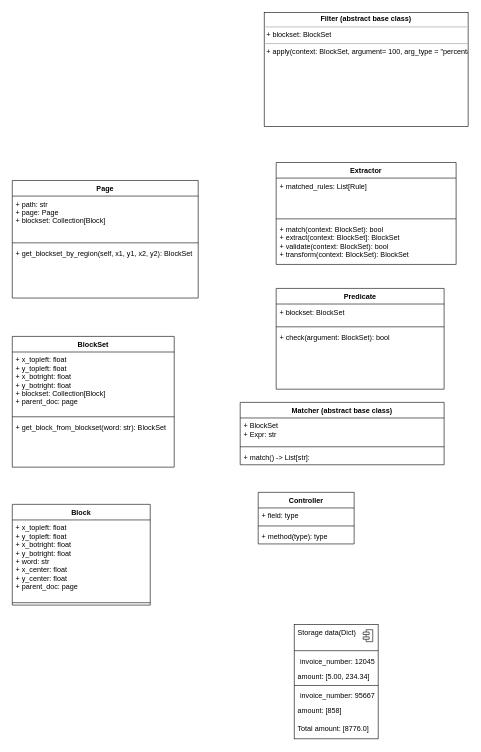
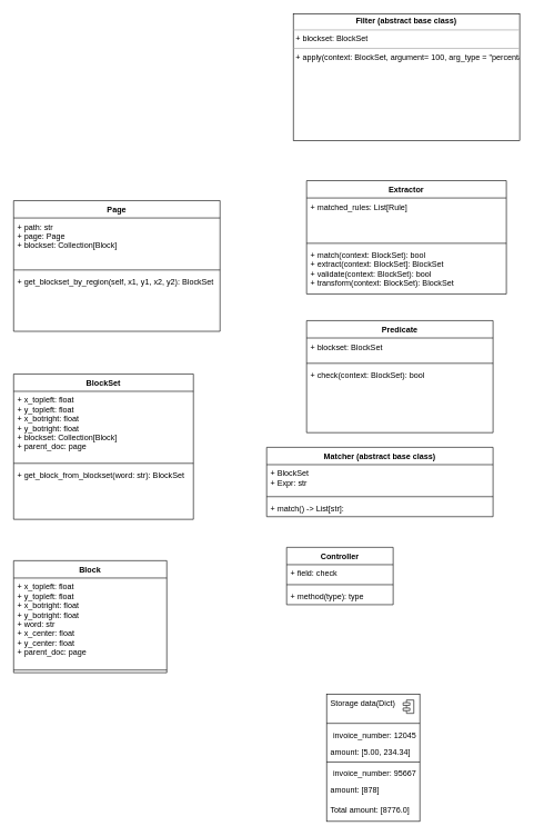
  <mxCell id="0" />
  <mxCell id="1" parent="0" />
  <mxCell id="2" value="BlockSet" style="swimlane;fontStyle=1;align=center;verticalAlign=top;childLayout=stackLayout;horizontal=1;startSize=26;horizontalStack=0;resizeParent=1;resizeParentMax=0;resizeLast=0;collapsible=1;marginBottom=0;" parent="1" vertex="1"><mxGeometry x="20" y="560" width="270" height="218" as="geometry" /></mxCell>
  <mxCell id="3" value="+ x_topleft: float&#10;+ y_topleft: float&#10;+ x_botright: float&#10;+ y_botright: float&#10;+ blockset: Collection[Block]&#10;+ parent_doc: page" style="text;strokeColor=none;fillColor=none;align=left;verticalAlign=top;spacingLeft=4;spacingRight=4;overflow=hidden;rotatable=0;points=[[0,0.5],[1,0.5]];portConstraint=eastwest;" parent="2" vertex="1"><mxGeometry y="26" width="270" height="104" as="geometry" /></mxCell>
  <mxCell id="4" value="" style="line;strokeWidth=1;fillColor=none;align=left;verticalAlign=middle;spacingTop=-1;spacingLeft=3;spacingRight=3;rotatable=0;labelPosition=right;points=[];portConstraint=eastwest;" parent="2" vertex="1"><mxGeometry y="130" width="270" height="8" as="geometry" /></mxCell>
  <mxCell id="5" value="+ get_block_from_blockset(word: str): BlockSet" style="text;strokeColor=none;fillColor=none;align=left;verticalAlign=top;spacingLeft=4;spacingRight=4;overflow=hidden;rotatable=0;points=[[0,0.5],[1,0.5]];portConstraint=eastwest;" parent="2" vertex="1"><mxGeometry y="138" width="270" height="80" as="geometry" /></mxCell>
  <mxCell id="6" value="Block" style="swimlane;fontStyle=1;align=center;verticalAlign=top;childLayout=stackLayout;horizontal=1;startSize=26;horizontalStack=0;resizeParent=1;resizeParentMax=0;resizeLast=0;collapsible=1;marginBottom=0;" parent="1" vertex="1"><mxGeometry x="20" y="840" width="230" height="168" as="geometry" /></mxCell>
  <mxCell id="7" value="+ x_topleft: float&#10;+ y_topleft: float&#10;+ x_botright: float&#10;+ y_botright: float &#10;+ word: str&#10;+ x_center: float&#10;+ y_center: float&#10;+ parent_doc: page" style="text;strokeColor=none;fillColor=none;align=left;verticalAlign=top;spacingLeft=4;spacingRight=4;overflow=hidden;rotatable=0;points=[[0,0.5],[1,0.5]];portConstraint=eastwest;" parent="6" vertex="1"><mxGeometry y="26" width="230" height="134" as="geometry" /></mxCell>
  <mxCell id="8" value="" style="line;strokeWidth=1;fillColor=none;align=left;verticalAlign=middle;spacingTop=-1;spacingLeft=3;spacingRight=3;rotatable=0;labelPosition=right;points=[];portConstraint=eastwest;" parent="6" vertex="1"><mxGeometry y="160" width="230" height="8" as="geometry" /></mxCell>
  <mxCell id="9" value="Page" style="swimlane;fontStyle=1;align=center;verticalAlign=top;childLayout=stackLayout;horizontal=1;startSize=26;horizontalStack=0;resizeParent=1;resizeParentMax=0;resizeLast=0;collapsible=1;marginBottom=0;" parent="1" vertex="1"><mxGeometry x="20" y="300" width="310" height="196" as="geometry" /></mxCell>
  <mxCell id="10" value="+ path: str&#10;+ page: Page&#10;+ blockset: Collection[Block]" style="text;strokeColor=none;fillColor=none;align=left;verticalAlign=top;spacingLeft=4;spacingRight=4;overflow=hidden;rotatable=0;points=[[0,0.5],[1,0.5]];portConstraint=eastwest;" parent="9" vertex="1"><mxGeometry y="26" width="310" height="74" as="geometry" /></mxCell>
  <mxCell id="11" value="" style="line;strokeWidth=1;fillColor=none;align=left;verticalAlign=middle;spacingTop=-1;spacingLeft=3;spacingRight=3;rotatable=0;labelPosition=right;points=[];portConstraint=eastwest;" parent="9" vertex="1"><mxGeometry y="100" width="310" height="8" as="geometry" /></mxCell>
  <mxCell id="12" value="+ get_blockset_by_region(self, x1, y1, x2, y2): BlockSet" style="text;strokeColor=none;fillColor=none;align=left;verticalAlign=top;spacingLeft=4;spacingRight=4;overflow=hidden;rotatable=0;points=[[0,0.5],[1,0.5]];portConstraint=eastwest;" parent="9" vertex="1"><mxGeometry y="108" width="310" height="88" as="geometry" /></mxCell>
  <mxCell id="13" value="Extractor" style="swimlane;fontStyle=1;align=center;verticalAlign=top;childLayout=stackLayout;horizontal=1;startSize=26;horizontalStack=0;resizeParent=1;resizeParentMax=0;resizeLast=0;collapsible=1;marginBottom=0;" parent="1" vertex="1"><mxGeometry x="460" y="270" width="300" height="170" as="geometry" /></mxCell>
  <mxCell id="14" value="+ matched_rules: List[Rule]" style="text;strokeColor=none;fillColor=none;align=left;verticalAlign=top;spacingLeft=4;spacingRight=4;overflow=hidden;rotatable=0;points=[[0,0.5],[1,0.5]];portConstraint=eastwest;" parent="13" vertex="1"><mxGeometry y="26" width="300" height="64" as="geometry" /></mxCell>
  <mxCell id="15" value="" style="line;strokeWidth=1;fillColor=none;align=left;verticalAlign=middle;spacingTop=-1;spacingLeft=3;spacingRight=3;rotatable=0;labelPosition=right;points=[];portConstraint=eastwest;" parent="13" vertex="1"><mxGeometry y="90" width="300" height="8" as="geometry" /></mxCell>
  <mxCell id="16" value="+ match(context: BlockSet): bool&#10;+ extract(context: BlockSet]: BlockSet&#10;+ validate(context: BlockSet): bool&#10;+ transform(context: BlockSet): BlockSet" style="text;strokeColor=none;fillColor=none;align=left;verticalAlign=top;spacingLeft=4;spacingRight=4;overflow=hidden;rotatable=0;points=[[0,0.5],[1,0.5]];portConstraint=eastwest;" parent="13" vertex="1"><mxGeometry y="98" width="300" height="72" as="geometry" /></mxCell>
  <mxCell id="17" value="Predicate" style="swimlane;fontStyle=1;align=center;verticalAlign=top;childLayout=stackLayout;horizontal=1;startSize=26;horizontalStack=0;resizeParent=1;resizeParentMax=0;resizeLast=0;collapsible=1;marginBottom=0;" parent="1" vertex="1"><mxGeometry x="460" y="480" width="280" height="168" as="geometry" /></mxCell>
  <mxCell id="18" value="+ blockset: BlockSet" style="text;strokeColor=none;fillColor=none;align=left;verticalAlign=top;spacingLeft=4;spacingRight=4;overflow=hidden;rotatable=0;points=[[0,0.5],[1,0.5]];portConstraint=eastwest;" parent="17" vertex="1"><mxGeometry y="26" width="280" height="34" as="geometry" /></mxCell>
  <mxCell id="19" value="" style="line;strokeWidth=1;fillColor=none;align=left;verticalAlign=middle;spacingTop=-1;spacingLeft=3;spacingRight=3;rotatable=0;labelPosition=right;points=[];portConstraint=eastwest;" parent="17" vertex="1"><mxGeometry y="60" width="280" height="8" as="geometry" /></mxCell>
- <mxCell id="20" value="+ check(argument: BlockSet): bool" style="text;strokeColor=none;fillColor=none;align=left;verticalAlign=top;spacingLeft=4;spacingRight=4;overflow=hidden;rotatable=0;points=[[0,0.5],[1,0.5]];portConstraint=eastwest;" parent="17" vertex="1"><mxGeometry y="68" width="280" height="100" as="geometry" /></mxCell>
+ <mxCell id="20" value="+ check(context: BlockSet): bool" style="text;strokeColor=none;fillColor=none;align=left;verticalAlign=top;spacingLeft=4;spacingRight=4;overflow=hidden;rotatable=0;points=[[0,0.5],[1,0.5]];portConstraint=eastwest;" parent="17" vertex="1"><mxGeometry y="68" width="280" height="100" as="geometry" /></mxCell>
  <mxCell id="21" value="" style="fontStyle=1;align=center;verticalAlign=top;childLayout=stackLayout;horizontal=1;horizontalStack=0;resizeParent=1;resizeParentMax=0;resizeLast=0;marginBottom=0;" parent="1" vertex="1"><mxGeometry x="490" y="1040" width="140" height="191" as="geometry" /></mxCell>
  <mxCell id="22" value="Storage data(Dict)" style="html=1;align=left;spacingLeft=4;verticalAlign=top;strokeColor=none;fillColor=none;" parent="21" vertex="1"><mxGeometry width="140" height="40" as="geometry" /></mxCell>
  <mxCell id="23" value="" style="shape=module;jettyWidth=10;jettyHeight=4;" parent="22" vertex="1"><mxGeometry x="1" width="16" height="20" relative="1" as="geometry"><mxPoint x="-25" y="9" as="offset" /></mxGeometry></mxCell>
  <mxCell id="24" value="" style="line;strokeWidth=1;fillColor=none;align=left;verticalAlign=middle;spacingTop=-1;spacingLeft=3;spacingRight=3;rotatable=0;labelPosition=right;points=[];portConstraint=eastwest;" parent="21" vertex="1"><mxGeometry y="40" width="140" height="8" as="geometry" /></mxCell>
  <mxCell id="25" value="invoice_number: 12045" style="html=1;align=center;spacingLeft=4;verticalAlign=top;strokeColor=none;fillColor=none;" parent="21" vertex="1"><mxGeometry y="48" width="140" height="25" as="geometry" /></mxCell>
  <mxCell id="26" value="amount: [5.00, 234.34]" style="html=1;align=left;spacingLeft=4;verticalAlign=top;strokeColor=none;fillColor=none;" parent="21" vertex="1"><mxGeometry y="73" width="140" height="25" as="geometry" /></mxCell>
  <mxCell id="27" value="" style="line;strokeWidth=1;fillColor=none;align=left;verticalAlign=middle;spacingTop=-1;spacingLeft=3;spacingRight=3;rotatable=0;labelPosition=right;points=[];portConstraint=eastwest;" parent="21" vertex="1"><mxGeometry y="98" width="140" height="8" as="geometry" /></mxCell>
  <mxCell id="28" value="invoice_number: 95667" style="html=1;align=center;spacingLeft=4;verticalAlign=top;strokeColor=none;fillColor=none;" parent="21" vertex="1"><mxGeometry y="106" width="140" height="25" as="geometry" /></mxCell>
- <mxCell id="29" value="amount: [858]" style="html=1;align=left;spacingLeft=4;verticalAlign=top;strokeColor=none;fillColor=none;" parent="21" vertex="1"><mxGeometry y="131" width="140" height="30" as="geometry" /></mxCell>
+ <mxCell id="29" value="amount: [878]" style="html=1;align=left;spacingLeft=4;verticalAlign=top;strokeColor=none;fillColor=none;" parent="21" vertex="1"><mxGeometry y="131" width="140" height="30" as="geometry" /></mxCell>
  <mxCell id="30" value="Total amount: [8776.0]" style="html=1;align=left;spacingLeft=4;verticalAlign=top;strokeColor=none;fillColor=none;" parent="21" vertex="1"><mxGeometry y="161" width="140" height="30" as="geometry" /></mxCell>
  <mxCell id="31" value="&lt;p style=&quot;margin: 0px ; margin-top: 4px ; text-align: center&quot;&gt;&lt;b&gt;Filter (abstract base class)&lt;/b&gt;&lt;/p&gt;&lt;hr size=&quot;1&quot;&gt;&lt;p style=&quot;margin: 0px ; margin-left: 4px&quot;&gt;+ blockset: BlockSet&lt;/p&gt;&lt;hr size=&quot;1&quot;&gt;&lt;p style=&quot;margin: 0px ; margin-left: 4px&quot;&gt;+ apply(context: BlockSet, argument= 100, arg_type = &quot;percentage&quot;) -&amp;gt; BlockSet:&lt;/p&gt;" style="verticalAlign=top;align=left;overflow=fill;fontSize=12;fontFamily=Helvetica;html=1;" vertex="1" parent="1"><mxGeometry x="440" y="20" width="340" height="190" as="geometry" /></mxCell>
  <mxCell id="32" value="Matcher (abstract base class)" style="swimlane;fontStyle=1;align=center;verticalAlign=top;childLayout=stackLayout;horizontal=1;startSize=26;horizontalStack=0;resizeParent=1;resizeParentMax=0;resizeLast=0;collapsible=1;marginBottom=0;" vertex="1" parent="1"><mxGeometry x="400" y="670" width="340" height="104" as="geometry" /></mxCell>
  <mxCell id="33" value="+ BlockSet&#10;+ Expr: str" style="text;strokeColor=none;fillColor=none;align=left;verticalAlign=top;spacingLeft=4;spacingRight=4;overflow=hidden;rotatable=0;points=[[0,0.5],[1,0.5]];portConstraint=eastwest;" vertex="1" parent="32"><mxGeometry y="26" width="340" height="44" as="geometry" /></mxCell>
  <mxCell id="34" value="" style="line;strokeWidth=1;fillColor=none;align=left;verticalAlign=middle;spacingTop=-1;spacingLeft=3;spacingRight=3;rotatable=0;labelPosition=right;points=[];portConstraint=eastwest;" vertex="1" parent="32"><mxGeometry y="70" width="340" height="8" as="geometry" /></mxCell>
  <mxCell id="35" value="+ match() -&gt; List[str]:" style="text;strokeColor=none;fillColor=none;align=left;verticalAlign=top;spacingLeft=4;spacingRight=4;overflow=hidden;rotatable=0;points=[[0,0.5],[1,0.5]];portConstraint=eastwest;" vertex="1" parent="32"><mxGeometry y="78" width="340" height="26" as="geometry" /></mxCell>
  <mxCell id="36" value="Controller" style="swimlane;fontStyle=1;align=center;verticalAlign=top;childLayout=stackLayout;horizontal=1;startSize=26;horizontalStack=0;resizeParent=1;resizeParentMax=0;resizeLast=0;collapsible=1;marginBottom=0;" vertex="1" parent="1"><mxGeometry x="430" y="820" width="160" height="86" as="geometry" /></mxCell>
- <mxCell id="37" value="+ field: type" style="text;strokeColor=none;fillColor=none;align=left;verticalAlign=top;spacingLeft=4;spacingRight=4;overflow=hidden;rotatable=0;points=[[0,0.5],[1,0.5]];portConstraint=eastwest;" vertex="1" parent="36"><mxGeometry y="26" width="160" height="26" as="geometry" /></mxCell>
+ <mxCell id="37" value="+ field: check" style="text;strokeColor=none;fillColor=none;align=left;verticalAlign=top;spacingLeft=4;spacingRight=4;overflow=hidden;rotatable=0;points=[[0,0.5],[1,0.5]];portConstraint=eastwest;" vertex="1" parent="36"><mxGeometry y="26" width="160" height="26" as="geometry" /></mxCell>
  <mxCell id="38" value="" style="line;strokeWidth=1;fillColor=none;align=left;verticalAlign=middle;spacingTop=-1;spacingLeft=3;spacingRight=3;rotatable=0;labelPosition=right;points=[];portConstraint=eastwest;" vertex="1" parent="36"><mxGeometry y="52" width="160" height="8" as="geometry" /></mxCell>
  <mxCell id="39" value="+ method(type): type" style="text;strokeColor=none;fillColor=none;align=left;verticalAlign=top;spacingLeft=4;spacingRight=4;overflow=hidden;rotatable=0;points=[[0,0.5],[1,0.5]];portConstraint=eastwest;" vertex="1" parent="36"><mxGeometry y="60" width="160" height="26" as="geometry" /></mxCell>
